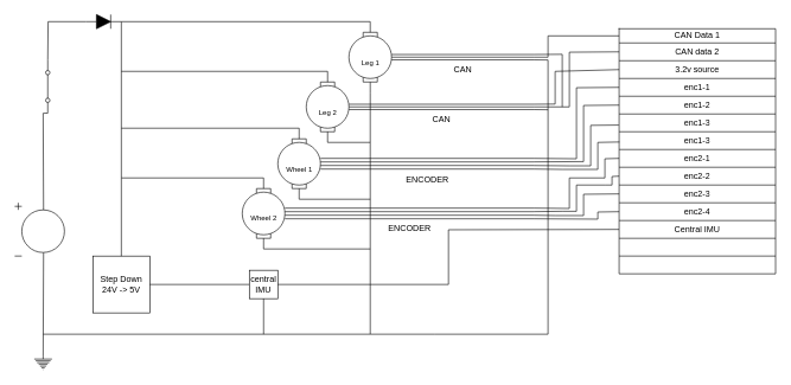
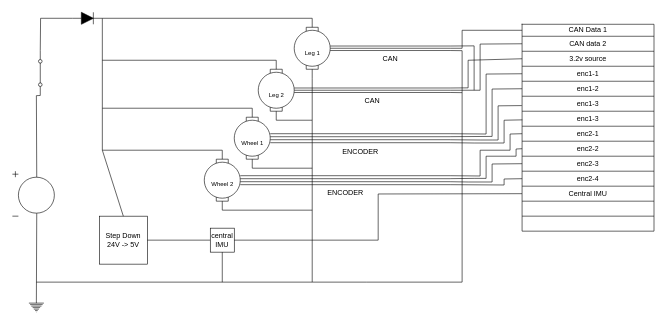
  <mxCell id="0" />
  <mxCell id="1" parent="0" />
  <mxCell id="2" value="&lt;font style=&quot;font-size: 10px;&quot;&gt;Leg 1&lt;/font&gt;" style="shape=mxgraph.electrical.electro-mechanical.motor_2;html=1;shadow=0;dashed=0;align=center;fontSize=30;strokeWidth=1;direction=south;" parent="1" vertex="1"><mxGeometry x="490" y="30" width="60" height="100" as="geometry" /></mxCell>
  <mxCell id="3" value="&lt;font style=&quot;font-size: 10px;&quot;&gt;Leg 2&lt;/font&gt;" style="shape=mxgraph.electrical.electro-mechanical.motor_2;html=1;shadow=0;dashed=0;align=center;fontSize=30;strokeWidth=1;direction=south;" parent="1" vertex="1"><mxGeometry x="430" y="100" width="60" height="100" as="geometry" /></mxCell>
  <mxCell id="4" value="&lt;font style=&quot;font-size: 10px;&quot;&gt;Wheel 1&lt;/font&gt;" style="shape=mxgraph.electrical.electro-mechanical.motor_2;html=1;shadow=0;dashed=0;align=center;fontSize=30;strokeWidth=1;direction=south;" parent="1" vertex="1"><mxGeometry x="390" y="180" width="60" height="100" as="geometry" /></mxCell>
  <mxCell id="5" value="&lt;font style=&quot;font-size: 10px;&quot;&gt;Wheel 2&lt;/font&gt;" style="shape=mxgraph.electrical.electro-mechanical.motor_2;html=1;shadow=0;dashed=0;align=center;fontSize=30;strokeWidth=1;direction=south;" parent="1" vertex="1"><mxGeometry x="340" y="250" width="60" height="100" as="geometry" /></mxCell>
  <mxCell id="6" value="" style="pointerEvents=1;verticalLabelPosition=bottom;shadow=0;dashed=0;align=center;html=1;verticalAlign=top;shape=mxgraph.electrical.signal_sources.dc_source_1;" parent="1" vertex="1"><mxGeometry x="20" y="285" width="70" height="75" as="geometry" /></mxCell>
  <mxCell id="7" value="" style="endArrow=none;html=1;rounded=0;exitX=0;exitY=0.8;exitDx=0;exitDy=0;" parent="1" source="74" target="8" edge="1"><mxGeometry width="50" height="50" relative="1" as="geometry"><mxPoint x="80" y="60" as="sourcePoint" /><mxPoint x="130" y="30" as="targetPoint" /><Array as="points"><mxPoint x="67" y="30" /></Array></mxGeometry></mxCell>
  <mxCell id="8" value="" style="pointerEvents=1;fillColor=strokeColor;verticalLabelPosition=bottom;shadow=0;dashed=0;align=center;html=1;verticalAlign=top;shape=mxgraph.electrical.diodes.diode;" parent="1" vertex="1"><mxGeometry x="120" y="20" width="50" height="20" as="geometry" /></mxCell>
  <mxCell id="9" value="" style="pointerEvents=1;verticalLabelPosition=bottom;shadow=0;dashed=0;align=center;html=1;verticalAlign=top;shape=mxgraph.electrical.signal_sources.protective_earth;" parent="1" vertex="1"><mxGeometry x="47.5" y="500" width="25" height="20" as="geometry" /></mxCell>
  <mxCell id="10" value="" style="endArrow=none;html=1;rounded=0;entryX=0.58;entryY=0.935;entryDx=0;entryDy=0;entryPerimeter=0;exitX=0.5;exitY=0;exitDx=0;exitDy=0;exitPerimeter=0;" parent="1" source="9" target="6" edge="1"><mxGeometry width="50" height="50" relative="1" as="geometry"><mxPoint x="30" y="240" as="sourcePoint" /><mxPoint x="80" y="190" as="targetPoint" /></mxGeometry></mxCell>
  <mxCell id="11" value="" style="endArrow=none;html=1;rounded=0;entryX=1;entryY=0.5;entryDx=0;entryDy=0;entryPerimeter=0;exitX=0;exitY=0.5;exitDx=0;exitDy=0;exitPerimeter=0;" parent="1" source="2" target="8" edge="1"><mxGeometry width="50" height="50" relative="1" as="geometry"><mxPoint x="190" y="110" as="sourcePoint" /><mxPoint x="240" y="60" as="targetPoint" /></mxGeometry></mxCell>
  <mxCell id="12" value="" style="endArrow=none;html=1;rounded=0;entryX=1;entryY=0.5;entryDx=0;entryDy=0;entryPerimeter=0;exitX=0;exitY=0.5;exitDx=0;exitDy=0;exitPerimeter=0;" parent="1" source="5" target="8" edge="1"><mxGeometry width="50" height="50" relative="1" as="geometry"><mxPoint x="140" y="150" as="sourcePoint" /><mxPoint x="190" y="100" as="targetPoint" /><Array as="points"><mxPoint x="170" y="250" /></Array></mxGeometry></mxCell>
  <mxCell id="13" value="" style="endArrow=none;html=1;rounded=0;entryX=0;entryY=0.5;entryDx=0;entryDy=0;entryPerimeter=0;" parent="1" target="3" edge="1"><mxGeometry width="50" height="50" relative="1" as="geometry"><mxPoint x="170" y="100" as="sourcePoint" /><mxPoint x="260" y="90" as="targetPoint" /></mxGeometry></mxCell>
  <mxCell id="14" value="" style="endArrow=none;html=1;rounded=0;entryX=0;entryY=0.5;entryDx=0;entryDy=0;entryPerimeter=0;" parent="1" target="4" edge="1"><mxGeometry width="50" height="50" relative="1" as="geometry"><mxPoint x="170" y="180" as="sourcePoint" /><mxPoint x="260" y="180" as="targetPoint" /></mxGeometry></mxCell>
  <mxCell id="15" value="" style="endArrow=none;html=1;rounded=0;exitX=1;exitY=0.5;exitDx=0;exitDy=0;exitPerimeter=0;" parent="1" source="2" edge="1"><mxGeometry width="50" height="50" relative="1" as="geometry"><mxPoint x="400" y="70" as="sourcePoint" /><mxPoint x="520" y="150" as="targetPoint" /></mxGeometry></mxCell>
  <mxCell id="16" value="" style="endArrow=none;html=1;rounded=0;exitX=1;exitY=0.5;exitDx=0;exitDy=0;exitPerimeter=0;" parent="1" source="3" edge="1"><mxGeometry width="50" height="50" relative="1" as="geometry"><mxPoint x="340" y="99.57" as="sourcePoint" /><mxPoint x="520" y="150" as="targetPoint" /><Array as="points"><mxPoint x="520" y="200" /></Array></mxGeometry></mxCell>
  <mxCell id="17" value="" style="endArrow=none;html=1;rounded=0;exitX=1;exitY=0.5;exitDx=0;exitDy=0;exitPerimeter=0;" parent="1" source="4" edge="1"><mxGeometry width="50" height="50" relative="1" as="geometry"><mxPoint x="350" y="180" as="sourcePoint" /><mxPoint x="520" y="280" as="targetPoint" /></mxGeometry></mxCell>
  <mxCell id="18" value="" style="endArrow=none;html=1;rounded=0;exitX=1;exitY=0.5;exitDx=0;exitDy=0;exitPerimeter=0;" parent="1" source="5" edge="1"><mxGeometry width="50" height="50" relative="1" as="geometry"><mxPoint x="360" y="249.57" as="sourcePoint" /><mxPoint x="520" y="350" as="targetPoint" /></mxGeometry></mxCell>
  <mxCell id="19" value="" style="endArrow=none;html=1;rounded=0;" parent="1" edge="1"><mxGeometry width="50" height="50" relative="1" as="geometry"><mxPoint x="520" y="200" as="sourcePoint" /><mxPoint x="60" y="470" as="targetPoint" /><Array as="points"><mxPoint x="520" y="470" /></Array></mxGeometry></mxCell>
  <mxCell id="20" value="ENCODER" style="verticalLabelPosition=bottom;shadow=0;dashed=0;align=center;html=1;verticalAlign=top;shape=mxgraph.electrical.transmission.4_line_bus;" parent="1" vertex="1"><mxGeometry x="450" y="222.5" width="300" height="15" as="geometry" /></mxCell>
  <mxCell id="21" value="CAN" style="verticalLabelPosition=bottom;shadow=0;dashed=0;align=center;html=1;verticalAlign=top;shape=mxgraph.electrical.transmission.3_line_bus;" parent="1" vertex="1"><mxGeometry x="550" y="76.25" width="200" height="7.5" as="geometry" /></mxCell>
  <mxCell id="22" value="ENCODER" style="verticalLabelPosition=bottom;shadow=0;dashed=0;align=center;html=1;verticalAlign=top;shape=mxgraph.electrical.transmission.4_line_bus;" parent="1" vertex="1"><mxGeometry x="400" y="292.5" width="350" height="15" as="geometry" /></mxCell>
  <mxCell id="23" value="CAN" style="verticalLabelPosition=bottom;shadow=0;dashed=0;align=center;html=1;verticalAlign=top;shape=mxgraph.electrical.transmission.3_line_bus;" parent="1" vertex="1"><mxGeometry x="490" y="146.25" width="260" height="7.5" as="geometry" /></mxCell>
- <mxCell id="24" value="Step Down 24V -&amp;gt; 5V" style="whiteSpace=wrap;html=1;aspect=fixed;" parent="1" vertex="1"><mxGeometry x="130" y="360" width="80" height="80" as="geometry" /></mxCell>
+ <mxCell id="24" value="Step Down 24V -&amp;gt; 5V" style="whiteSpace=wrap;html=1;aspect=fixed;" parent="1" vertex="1"><mxGeometry x="165" y="360" width="80" height="80" as="geometry" /></mxCell>
  <mxCell id="25" value="" style="endArrow=none;html=1;rounded=0;exitX=0.5;exitY=0;exitDx=0;exitDy=0;" parent="1" source="24" edge="1"><mxGeometry width="50" height="50" relative="1" as="geometry"><mxPoint x="90" y="220" as="sourcePoint" /><mxPoint x="170" y="250" as="targetPoint" /></mxGeometry></mxCell>
  <mxCell id="26" value="" style="endArrow=none;html=1;rounded=0;exitX=1;exitY=0.5;exitDx=0;exitDy=0;" parent="1" source="24" edge="1"><mxGeometry width="50" height="50" relative="1" as="geometry"><mxPoint x="250" y="360" as="sourcePoint" /><mxPoint x="350" y="400" as="targetPoint" /></mxGeometry></mxCell>
  <mxCell id="27" value="central IMU" style="whiteSpace=wrap;html=1;aspect=fixed;" parent="1" vertex="1"><mxGeometry x="350" y="380" width="40" height="40" as="geometry" /></mxCell>
  <mxCell id="28" value="" style="endArrow=none;html=1;rounded=0;entryX=0.5;entryY=1;entryDx=0;entryDy=0;" parent="1" target="27" edge="1"><mxGeometry width="50" height="50" relative="1" as="geometry"><mxPoint x="370" y="470" as="sourcePoint" /><mxPoint x="660" y="390" as="targetPoint" /></mxGeometry></mxCell>
  <mxCell id="29" value="" style="endArrow=none;html=1;rounded=0;exitX=1;exitY=0.5;exitDx=0;exitDy=0;entryX=0;entryY=0.5;entryDx=0;entryDy=0;" parent="1" source="27" target="53" edge="1"><mxGeometry width="50" height="50" relative="1" as="geometry"><mxPoint x="600" y="440" as="sourcePoint" /><mxPoint x="750" y="400" as="targetPoint" /><Array as="points"><mxPoint x="630" y="400" /><mxPoint x="630" y="323" /></Array></mxGeometry></mxCell>
  <mxCell id="30" value="" style="shape=table;startSize=0;container=1;collapsible=0;childLayout=tableLayout;" parent="1" vertex="1"><mxGeometry x="870" y="40" width="220" height="345" as="geometry" /></mxCell>
  <mxCell id="31" value="" style="shape=tableRow;horizontal=0;startSize=0;swimlaneHead=0;swimlaneBody=0;strokeColor=inherit;top=0;left=0;bottom=0;right=0;collapsible=0;dropTarget=0;fillColor=none;points=[[0,0.5],[1,0.5]];portConstraint=eastwest;" parent="30" vertex="1"><mxGeometry width="220" height="20" as="geometry" /></mxCell>
  <mxCell id="32" value="CAN Data 1" style="shape=partialRectangle;html=1;whiteSpace=wrap;connectable=0;strokeColor=inherit;overflow=hidden;fillColor=none;top=0;left=0;bottom=0;right=0;pointerEvents=1;" parent="31" vertex="1"><mxGeometry width="220" height="20" as="geometry"><mxRectangle width="220" height="20" as="alternateBounds" /></mxGeometry></mxCell>
  <mxCell id="33" value="" style="shape=tableRow;horizontal=0;startSize=0;swimlaneHead=0;swimlaneBody=0;strokeColor=inherit;top=0;left=0;bottom=0;right=0;collapsible=0;dropTarget=0;fillColor=none;points=[[0,0.5],[1,0.5]];portConstraint=eastwest;" parent="30" vertex="1"><mxGeometry y="20" width="220" height="25" as="geometry" /></mxCell>
  <mxCell id="34" value="CAN data 2" style="shape=partialRectangle;html=1;whiteSpace=wrap;connectable=0;strokeColor=inherit;overflow=hidden;fillColor=none;top=0;left=0;bottom=0;right=0;pointerEvents=1;" parent="33" vertex="1"><mxGeometry width="220" height="25" as="geometry"><mxRectangle width="220" height="25" as="alternateBounds" /></mxGeometry></mxCell>
  <mxCell id="35" value="" style="shape=tableRow;horizontal=0;startSize=0;swimlaneHead=0;swimlaneBody=0;strokeColor=inherit;top=0;left=0;bottom=0;right=0;collapsible=0;dropTarget=0;fillColor=none;points=[[0,0.5],[1,0.5]];portConstraint=eastwest;" parent="30" vertex="1"><mxGeometry y="45" width="220" height="25" as="geometry" /></mxCell>
  <mxCell id="36" value="3.2v source" style="shape=partialRectangle;html=1;whiteSpace=wrap;connectable=0;strokeColor=inherit;overflow=hidden;fillColor=none;top=0;left=0;bottom=0;right=0;pointerEvents=1;" parent="35" vertex="1"><mxGeometry width="220" height="25" as="geometry"><mxRectangle width="220" height="25" as="alternateBounds" /></mxGeometry></mxCell>
  <mxCell id="37" value="" style="shape=tableRow;horizontal=0;startSize=0;swimlaneHead=0;swimlaneBody=0;strokeColor=inherit;top=0;left=0;bottom=0;right=0;collapsible=0;dropTarget=0;fillColor=none;points=[[0,0.5],[1,0.5]];portConstraint=eastwest;" parent="30" vertex="1"><mxGeometry y="70" width="220" height="25" as="geometry" /></mxCell>
  <mxCell id="38" value="enc1-1" style="shape=partialRectangle;html=1;whiteSpace=wrap;connectable=0;strokeColor=inherit;overflow=hidden;fillColor=none;top=0;left=0;bottom=0;right=0;pointerEvents=1;" parent="37" vertex="1"><mxGeometry width="220" height="25" as="geometry"><mxRectangle width="220" height="25" as="alternateBounds" /></mxGeometry></mxCell>
  <mxCell id="39" value="" style="shape=tableRow;horizontal=0;startSize=0;swimlaneHead=0;swimlaneBody=0;strokeColor=inherit;top=0;left=0;bottom=0;right=0;collapsible=0;dropTarget=0;fillColor=none;points=[[0,0.5],[1,0.5]];portConstraint=eastwest;" parent="30" vertex="1"><mxGeometry y="95" width="220" height="25" as="geometry" /></mxCell>
  <mxCell id="40" value="enc1-2" style="shape=partialRectangle;html=1;whiteSpace=wrap;connectable=0;strokeColor=inherit;overflow=hidden;fillColor=none;top=0;left=0;bottom=0;right=0;pointerEvents=1;" parent="39" vertex="1"><mxGeometry width="220" height="25" as="geometry"><mxRectangle width="220" height="25" as="alternateBounds" /></mxGeometry></mxCell>
  <mxCell id="41" value="" style="shape=tableRow;horizontal=0;startSize=0;swimlaneHead=0;swimlaneBody=0;strokeColor=inherit;top=0;left=0;bottom=0;right=0;collapsible=0;dropTarget=0;fillColor=none;points=[[0,0.5],[1,0.5]];portConstraint=eastwest;" parent="30" vertex="1"><mxGeometry y="120" width="220" height="25" as="geometry" /></mxCell>
  <mxCell id="42" value="enc1-3" style="shape=partialRectangle;html=1;whiteSpace=wrap;connectable=0;strokeColor=inherit;overflow=hidden;fillColor=none;top=0;left=0;bottom=0;right=0;pointerEvents=1;" parent="41" vertex="1"><mxGeometry width="220" height="25" as="geometry"><mxRectangle width="220" height="25" as="alternateBounds" /></mxGeometry></mxCell>
  <mxCell id="43" value="" style="shape=tableRow;horizontal=0;startSize=0;swimlaneHead=0;swimlaneBody=0;strokeColor=inherit;top=0;left=0;bottom=0;right=0;collapsible=0;dropTarget=0;fillColor=none;points=[[0,0.5],[1,0.5]];portConstraint=eastwest;" parent="30" vertex="1"><mxGeometry y="145" width="220" height="25" as="geometry" /></mxCell>
  <mxCell id="44" value="enc1-3" style="shape=partialRectangle;html=1;whiteSpace=wrap;connectable=0;strokeColor=inherit;overflow=hidden;fillColor=none;top=0;left=0;bottom=0;right=0;pointerEvents=1;" parent="43" vertex="1"><mxGeometry width="220" height="25" as="geometry"><mxRectangle width="220" height="25" as="alternateBounds" /></mxGeometry></mxCell>
  <mxCell id="45" value="" style="shape=tableRow;horizontal=0;startSize=0;swimlaneHead=0;swimlaneBody=0;strokeColor=inherit;top=0;left=0;bottom=0;right=0;collapsible=0;dropTarget=0;fillColor=none;points=[[0,0.5],[1,0.5]];portConstraint=eastwest;" parent="30" vertex="1"><mxGeometry y="170" width="220" height="25" as="geometry" /></mxCell>
  <mxCell id="46" value="enc2-1" style="shape=partialRectangle;html=1;whiteSpace=wrap;connectable=0;strokeColor=inherit;overflow=hidden;fillColor=none;top=0;left=0;bottom=0;right=0;pointerEvents=1;" parent="45" vertex="1"><mxGeometry width="220" height="25" as="geometry"><mxRectangle width="220" height="25" as="alternateBounds" /></mxGeometry></mxCell>
  <mxCell id="47" value="" style="shape=tableRow;horizontal=0;startSize=0;swimlaneHead=0;swimlaneBody=0;strokeColor=inherit;top=0;left=0;bottom=0;right=0;collapsible=0;dropTarget=0;fillColor=none;points=[[0,0.5],[1,0.5]];portConstraint=eastwest;" parent="30" vertex="1"><mxGeometry y="195" width="220" height="25" as="geometry" /></mxCell>
  <mxCell id="48" value="enc2-2" style="shape=partialRectangle;html=1;whiteSpace=wrap;connectable=0;strokeColor=inherit;overflow=hidden;fillColor=none;top=0;left=0;bottom=0;right=0;pointerEvents=1;" parent="47" vertex="1"><mxGeometry width="220" height="25" as="geometry"><mxRectangle width="220" height="25" as="alternateBounds" /></mxGeometry></mxCell>
  <mxCell id="49" value="" style="shape=tableRow;horizontal=0;startSize=0;swimlaneHead=0;swimlaneBody=0;strokeColor=inherit;top=0;left=0;bottom=0;right=0;collapsible=0;dropTarget=0;fillColor=none;points=[[0,0.5],[1,0.5]];portConstraint=eastwest;" parent="30" vertex="1"><mxGeometry y="220" width="220" height="25" as="geometry" /></mxCell>
  <mxCell id="50" value="enc2-3" style="shape=partialRectangle;html=1;whiteSpace=wrap;connectable=0;strokeColor=inherit;overflow=hidden;fillColor=none;top=0;left=0;bottom=0;right=0;pointerEvents=1;" parent="49" vertex="1"><mxGeometry width="220" height="25" as="geometry"><mxRectangle width="220" height="25" as="alternateBounds" /></mxGeometry></mxCell>
  <mxCell id="51" value="" style="shape=tableRow;horizontal=0;startSize=0;swimlaneHead=0;swimlaneBody=0;strokeColor=inherit;top=0;left=0;bottom=0;right=0;collapsible=0;dropTarget=0;fillColor=none;points=[[0,0.5],[1,0.5]];portConstraint=eastwest;" parent="30" vertex="1"><mxGeometry y="245" width="220" height="25" as="geometry" /></mxCell>
  <mxCell id="52" value="enc2-4" style="shape=partialRectangle;html=1;whiteSpace=wrap;connectable=0;strokeColor=inherit;overflow=hidden;fillColor=none;top=0;left=0;bottom=0;right=0;pointerEvents=1;" parent="51" vertex="1"><mxGeometry width="220" height="25" as="geometry"><mxRectangle width="220" height="25" as="alternateBounds" /></mxGeometry></mxCell>
  <mxCell id="53" value="" style="shape=tableRow;horizontal=0;startSize=0;swimlaneHead=0;swimlaneBody=0;strokeColor=inherit;top=0;left=0;bottom=0;right=0;collapsible=0;dropTarget=0;fillColor=none;points=[[0,0.5],[1,0.5]];portConstraint=eastwest;" parent="30" vertex="1"><mxGeometry y="270" width="220" height="25" as="geometry" /></mxCell>
  <mxCell id="54" value="Central IMU" style="shape=partialRectangle;html=1;whiteSpace=wrap;connectable=0;strokeColor=inherit;overflow=hidden;fillColor=none;top=0;left=0;bottom=0;right=0;pointerEvents=1;" parent="53" vertex="1"><mxGeometry width="220" height="25" as="geometry"><mxRectangle width="220" height="25" as="alternateBounds" /></mxGeometry></mxCell>
  <mxCell id="55" value="" style="shape=tableRow;horizontal=0;startSize=0;swimlaneHead=0;swimlaneBody=0;strokeColor=inherit;top=0;left=0;bottom=0;right=0;collapsible=0;dropTarget=0;fillColor=none;points=[[0,0.5],[1,0.5]];portConstraint=eastwest;" parent="30" vertex="1"><mxGeometry y="295" width="220" height="25" as="geometry" /></mxCell>
  <mxCell id="56" value="" style="shape=partialRectangle;html=1;whiteSpace=wrap;connectable=0;strokeColor=inherit;overflow=hidden;fillColor=none;top=0;left=0;bottom=0;right=0;pointerEvents=1;" parent="55" vertex="1"><mxGeometry width="220" height="25" as="geometry"><mxRectangle width="220" height="25" as="alternateBounds" /></mxGeometry></mxCell>
  <mxCell id="57" value="" style="shape=tableRow;horizontal=0;startSize=0;swimlaneHead=0;swimlaneBody=0;strokeColor=inherit;top=0;left=0;bottom=0;right=0;collapsible=0;dropTarget=0;fillColor=none;points=[[0,0.5],[1,0.5]];portConstraint=eastwest;" parent="30" vertex="1"><mxGeometry y="320" width="220" height="25" as="geometry" /></mxCell>
  <mxCell id="58" value="" style="shape=partialRectangle;html=1;whiteSpace=wrap;connectable=0;strokeColor=inherit;overflow=hidden;fillColor=none;top=0;left=0;bottom=0;right=0;pointerEvents=1;" parent="57" vertex="1"><mxGeometry width="220" height="25" as="geometry"><mxRectangle width="220" height="25" as="alternateBounds" /></mxGeometry></mxCell>
  <mxCell id="59" value="" style="endArrow=none;html=1;rounded=0;exitX=1;exitY=0;exitDx=0;exitDy=0;exitPerimeter=0;" parent="1" source="21" edge="1"><mxGeometry width="50" height="50" relative="1" as="geometry"><mxPoint x="760" y="70" as="sourcePoint" /><mxPoint x="790" y="150" as="targetPoint" /><Array as="points"><mxPoint x="790" y="76" /></Array></mxGeometry></mxCell>
  <mxCell id="60" value="" style="endArrow=none;html=1;rounded=0;exitX=1;exitY=1;exitDx=0;exitDy=0;exitPerimeter=0;" parent="1" source="21" edge="1"><mxGeometry width="50" height="50" relative="1" as="geometry"><mxPoint x="770" y="150" as="sourcePoint" /><mxPoint x="520" y="470" as="targetPoint" /><Array as="points"><mxPoint x="770" y="84" /><mxPoint x="770" y="470" /><mxPoint x="610" y="470" /></Array></mxGeometry></mxCell>
  <mxCell id="61" value="" style="endArrow=none;html=1;rounded=0;exitX=1;exitY=1;exitDx=0;exitDy=0;exitPerimeter=0;" parent="1" source="23" edge="1"><mxGeometry width="50" height="50" relative="1" as="geometry"><mxPoint x="770" y="200" as="sourcePoint" /><mxPoint x="770" y="154" as="targetPoint" /></mxGeometry></mxCell>
  <mxCell id="62" value="" style="endArrow=none;html=1;rounded=0;exitX=1;exitY=1;exitDx=0;exitDy=0;exitPerimeter=0;entryX=0.002;entryY=0.462;entryDx=0;entryDy=0;entryPerimeter=0;" parent="1" source="20" target="30" edge="1"><mxGeometry width="50" height="50" relative="1" as="geometry"><mxPoint x="760" y="250" as="sourcePoint" /><mxPoint x="790" y="238" as="targetPoint" /><Array as="points"><mxPoint x="790" y="238" /><mxPoint x="840" y="238" /><mxPoint x="840" y="200" /></Array></mxGeometry></mxCell>
  <mxCell id="63" value="" style="endArrow=none;html=1;rounded=0;exitX=1;exitY=1;exitDx=0;exitDy=0;exitPerimeter=0;entryX=0;entryY=0.5;entryDx=0;entryDy=0;" parent="1" source="22" target="51" edge="1"><mxGeometry width="50" height="50" relative="1" as="geometry"><mxPoint x="750" y="340" as="sourcePoint" /><mxPoint x="780" y="308" as="targetPoint" /><Array as="points"><mxPoint x="840" y="308" /><mxPoint x="840" y="298" /></Array></mxGeometry></mxCell>
  <mxCell id="64" value="" style="endArrow=none;html=1;rounded=0;exitX=1;exitY=0;exitDx=0;exitDy=0;exitPerimeter=0;entryX=0;entryY=0.5;entryDx=0;entryDy=0;" parent="1" source="23" target="35" edge="1"><mxGeometry width="50" height="50" relative="1" as="geometry"><mxPoint x="760" y="140" as="sourcePoint" /><mxPoint x="790" y="200" as="targetPoint" /><Array as="points"><mxPoint x="780" y="146" /><mxPoint x="780" y="100" /></Array></mxGeometry></mxCell>
  <mxCell id="65" value="" style="endArrow=none;html=1;rounded=0;exitX=1;exitY=0;exitDx=0;exitDy=0;exitPerimeter=0;entryX=0;entryY=0.5;entryDx=0;entryDy=0;" parent="1" source="20" target="37" edge="1"><mxGeometry width="50" height="50" relative="1" as="geometry"><mxPoint x="760" y="230" as="sourcePoint" /><mxPoint x="790" y="223" as="targetPoint" /><Array as="points"><mxPoint x="810" y="223" /><mxPoint x="810" y="123" /></Array></mxGeometry></mxCell>
  <mxCell id="66" value="" style="endArrow=none;html=1;rounded=0;exitX=1;exitY=0;exitDx=0;exitDy=0;exitPerimeter=0;entryX=0;entryY=0.5;entryDx=0;entryDy=0;" parent="1" source="22" target="45" edge="1"><mxGeometry width="50" height="50" relative="1" as="geometry"><mxPoint x="760" y="300" as="sourcePoint" /><mxPoint x="780" y="293" as="targetPoint" /><Array as="points"><mxPoint x="800" y="293" /><mxPoint x="800" y="250" /><mxPoint x="850" y="250" /><mxPoint x="850" y="223" /></Array></mxGeometry></mxCell>
  <mxCell id="67" value="" style="endArrow=none;html=1;rounded=0;exitX=1;exitY=0.33;exitDx=0;exitDy=0;exitPerimeter=0;entryX=0;entryY=0.5;entryDx=0;entryDy=0;" parent="1" source="20" target="39" edge="1"><mxGeometry width="50" height="50" relative="1" as="geometry"><mxPoint x="760" y="229.75" as="sourcePoint" /><mxPoint x="800" y="229.75" as="targetPoint" /><Array as="points"><mxPoint x="820" y="227" /><mxPoint x="820" y="148" /></Array></mxGeometry></mxCell>
  <mxCell id="68" value="" style="endArrow=none;html=1;rounded=0;exitX=1;exitY=0.67;exitDx=0;exitDy=0;exitPerimeter=0;entryX=-0.002;entryY=0.393;entryDx=0;entryDy=0;entryPerimeter=0;" parent="1" source="20" target="30" edge="1"><mxGeometry width="50" height="50" relative="1" as="geometry"><mxPoint x="780" y="250" as="sourcePoint" /><mxPoint x="820" y="250" as="targetPoint" /><Array as="points"><mxPoint x="800" y="233" /><mxPoint x="820" y="233" /><mxPoint x="830" y="233" /><mxPoint x="830" y="176" /></Array></mxGeometry></mxCell>
  <mxCell id="69" value="" style="endArrow=none;html=1;rounded=0;exitX=1;exitY=0.67;exitDx=0;exitDy=0;exitPerimeter=0;entryX=0;entryY=0.5;entryDx=0;entryDy=0;" parent="1" source="22" target="49" edge="1"><mxGeometry width="50" height="50" relative="1" as="geometry"><mxPoint x="780" y="307.5" as="sourcePoint" /><mxPoint x="820" y="307.5" as="targetPoint" /><Array as="points"><mxPoint x="780" y="303" /><mxPoint x="820" y="303" /><mxPoint x="820" y="273" /></Array></mxGeometry></mxCell>
  <mxCell id="70" value="" style="endArrow=none;html=1;rounded=0;exitX=1;exitY=0.33;exitDx=0;exitDy=0;exitPerimeter=0;entryX=0;entryY=0.5;entryDx=0;entryDy=0;" parent="1" source="22" target="47" edge="1"><mxGeometry width="50" height="50" relative="1" as="geometry"><mxPoint x="780" y="299.75" as="sourcePoint" /><mxPoint x="820" y="299.75" as="targetPoint" /><Array as="points"><mxPoint x="790" y="297" /><mxPoint x="810" y="297" /><mxPoint x="810" y="260" /><mxPoint x="850" y="260" /><mxPoint x="860" y="260" /><mxPoint x="860" y="248" /></Array></mxGeometry></mxCell>
  <mxCell id="71" value="" style="endArrow=none;html=1;rounded=0;exitX=1;exitY=0.5;exitDx=0;exitDy=0;exitPerimeter=0;entryX=0;entryY=0.5;entryDx=0;entryDy=0;" parent="1" source="21" target="31" edge="1"><mxGeometry width="50" height="50" relative="1" as="geometry"><mxPoint x="750" y="102.5" as="sourcePoint" /><mxPoint x="830" y="112.5" as="targetPoint" /><Array as="points"><mxPoint x="770" y="80" /><mxPoint x="770" y="50" /></Array></mxGeometry></mxCell>
  <mxCell id="72" value="" style="endArrow=none;html=1;rounded=0;exitX=1;exitY=0.5;exitDx=0;exitDy=0;exitPerimeter=0;entryX=0;entryY=0.5;entryDx=0;entryDy=0;" parent="1" source="23" target="33" edge="1"><mxGeometry width="50" height="50" relative="1" as="geometry"><mxPoint x="750" y="120" as="sourcePoint" /><mxPoint x="830" y="130" as="targetPoint" /><Array as="points"><mxPoint x="800" y="150" /><mxPoint x="800" y="100" /><mxPoint x="800" y="73" /></Array></mxGeometry></mxCell>
  <mxCell id="73" value="" style="endArrow=none;html=1;rounded=0;exitX=0.58;exitY=0.135;exitDx=0;exitDy=0;exitPerimeter=0;entryX=1;entryY=0.8;entryDx=0;entryDy=0;" edge="1" parent="1" source="6" target="74"><mxGeometry width="50" height="50" relative="1" as="geometry"><mxPoint x="71" y="210" as="sourcePoint" /><mxPoint x="60" y="170" as="targetPoint" /><Array as="points"><mxPoint x="60" y="159" /></Array></mxGeometry></mxCell>
  <mxCell id="74" value="" style="html=1;shape=mxgraph.electrical.electro-mechanical.singleSwitch;aspect=fixed;elSwitchState=on;direction=south;" vertex="1" parent="1"><mxGeometry x="62.5" y="83.75" width="20" height="75" as="geometry" /></mxCell>
